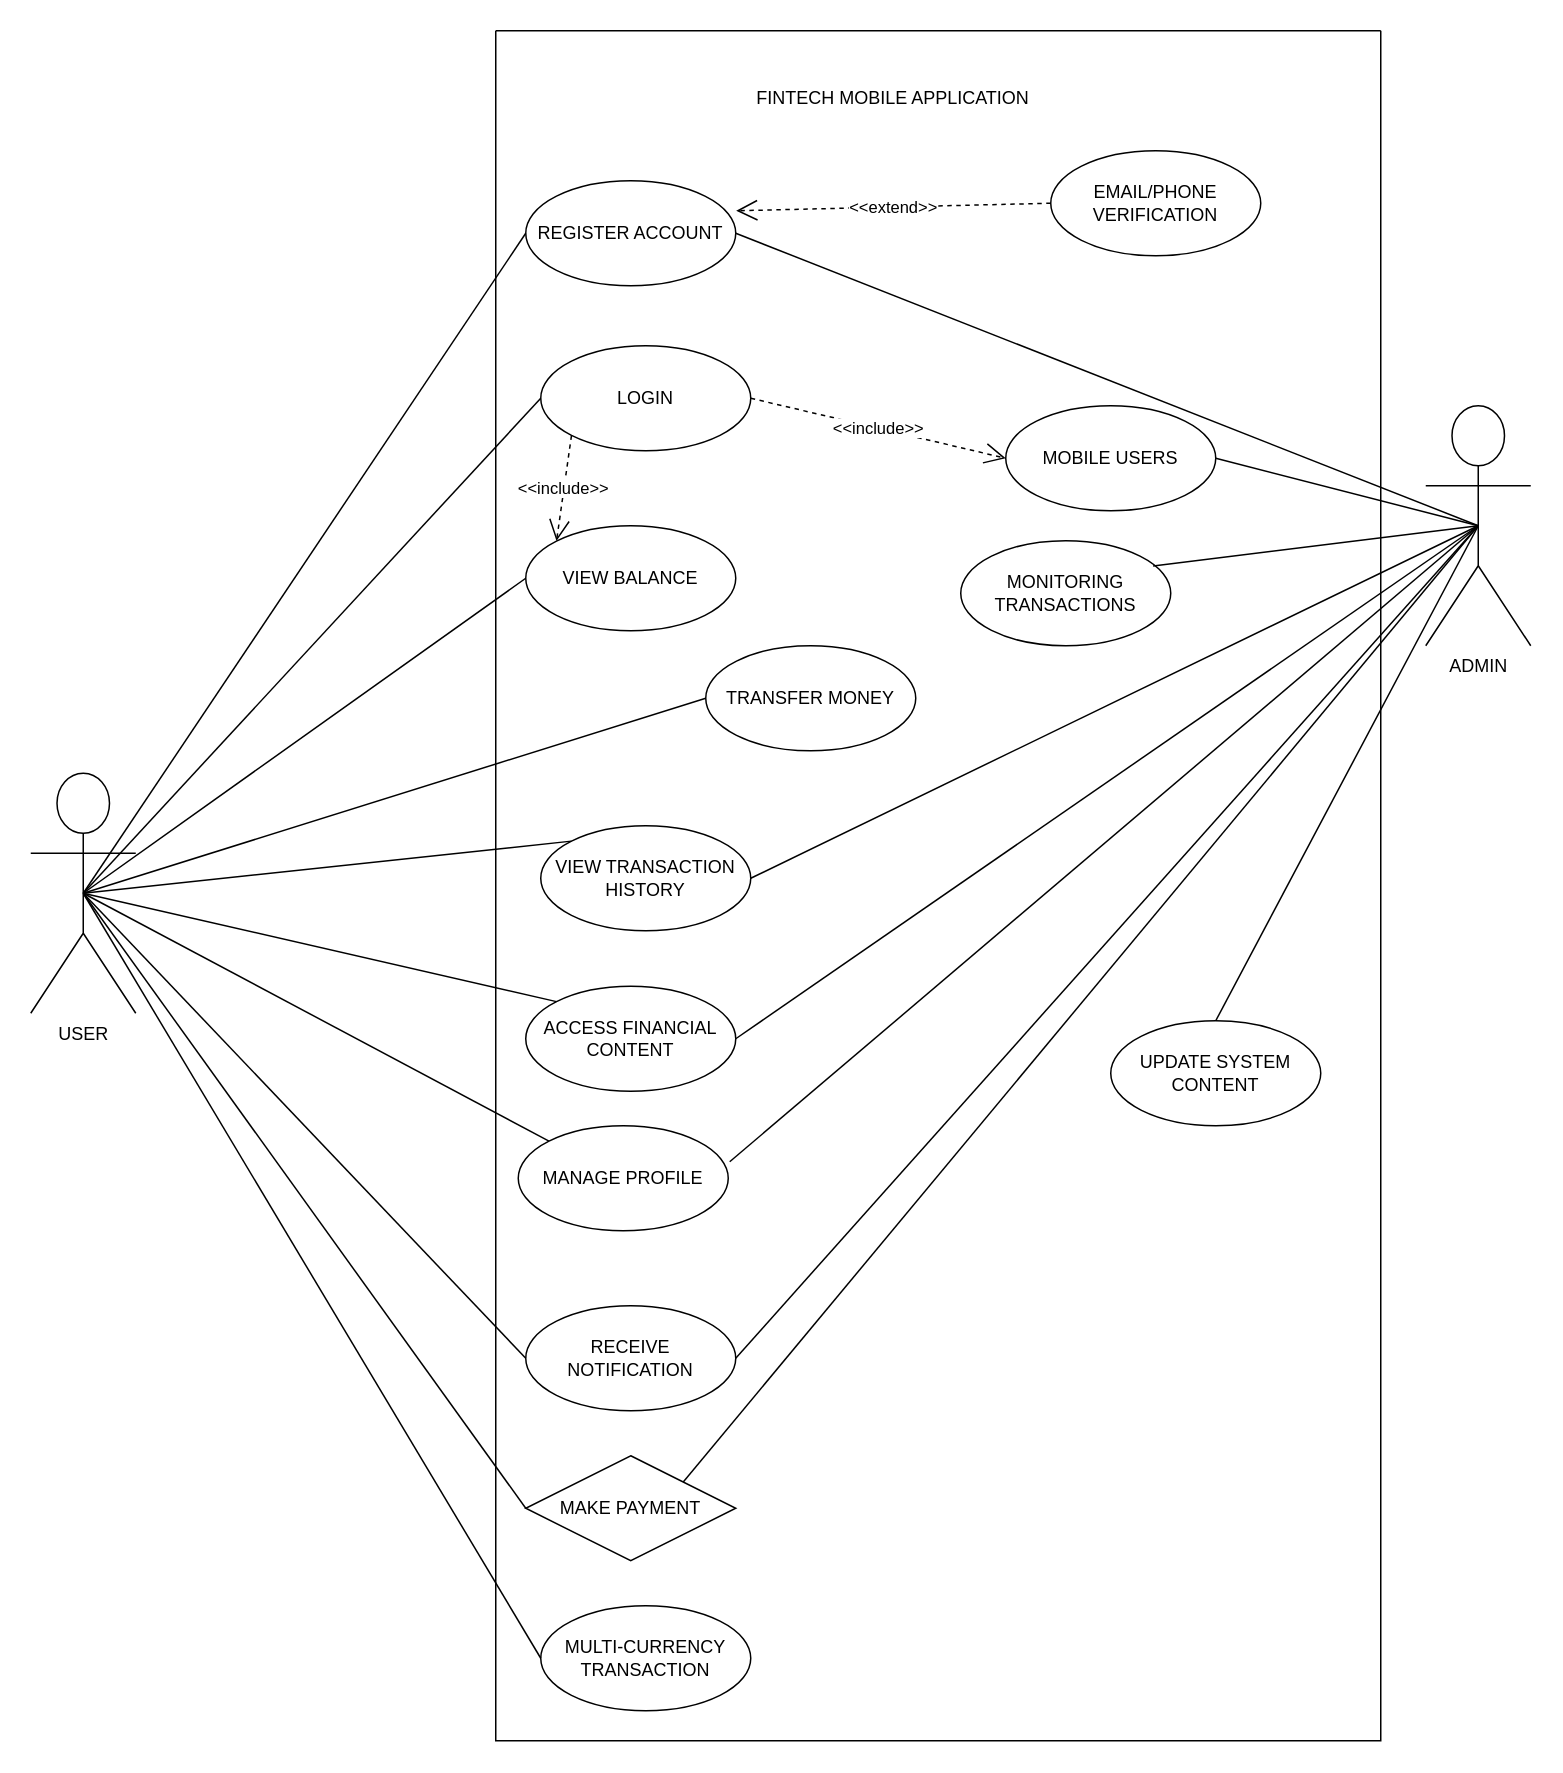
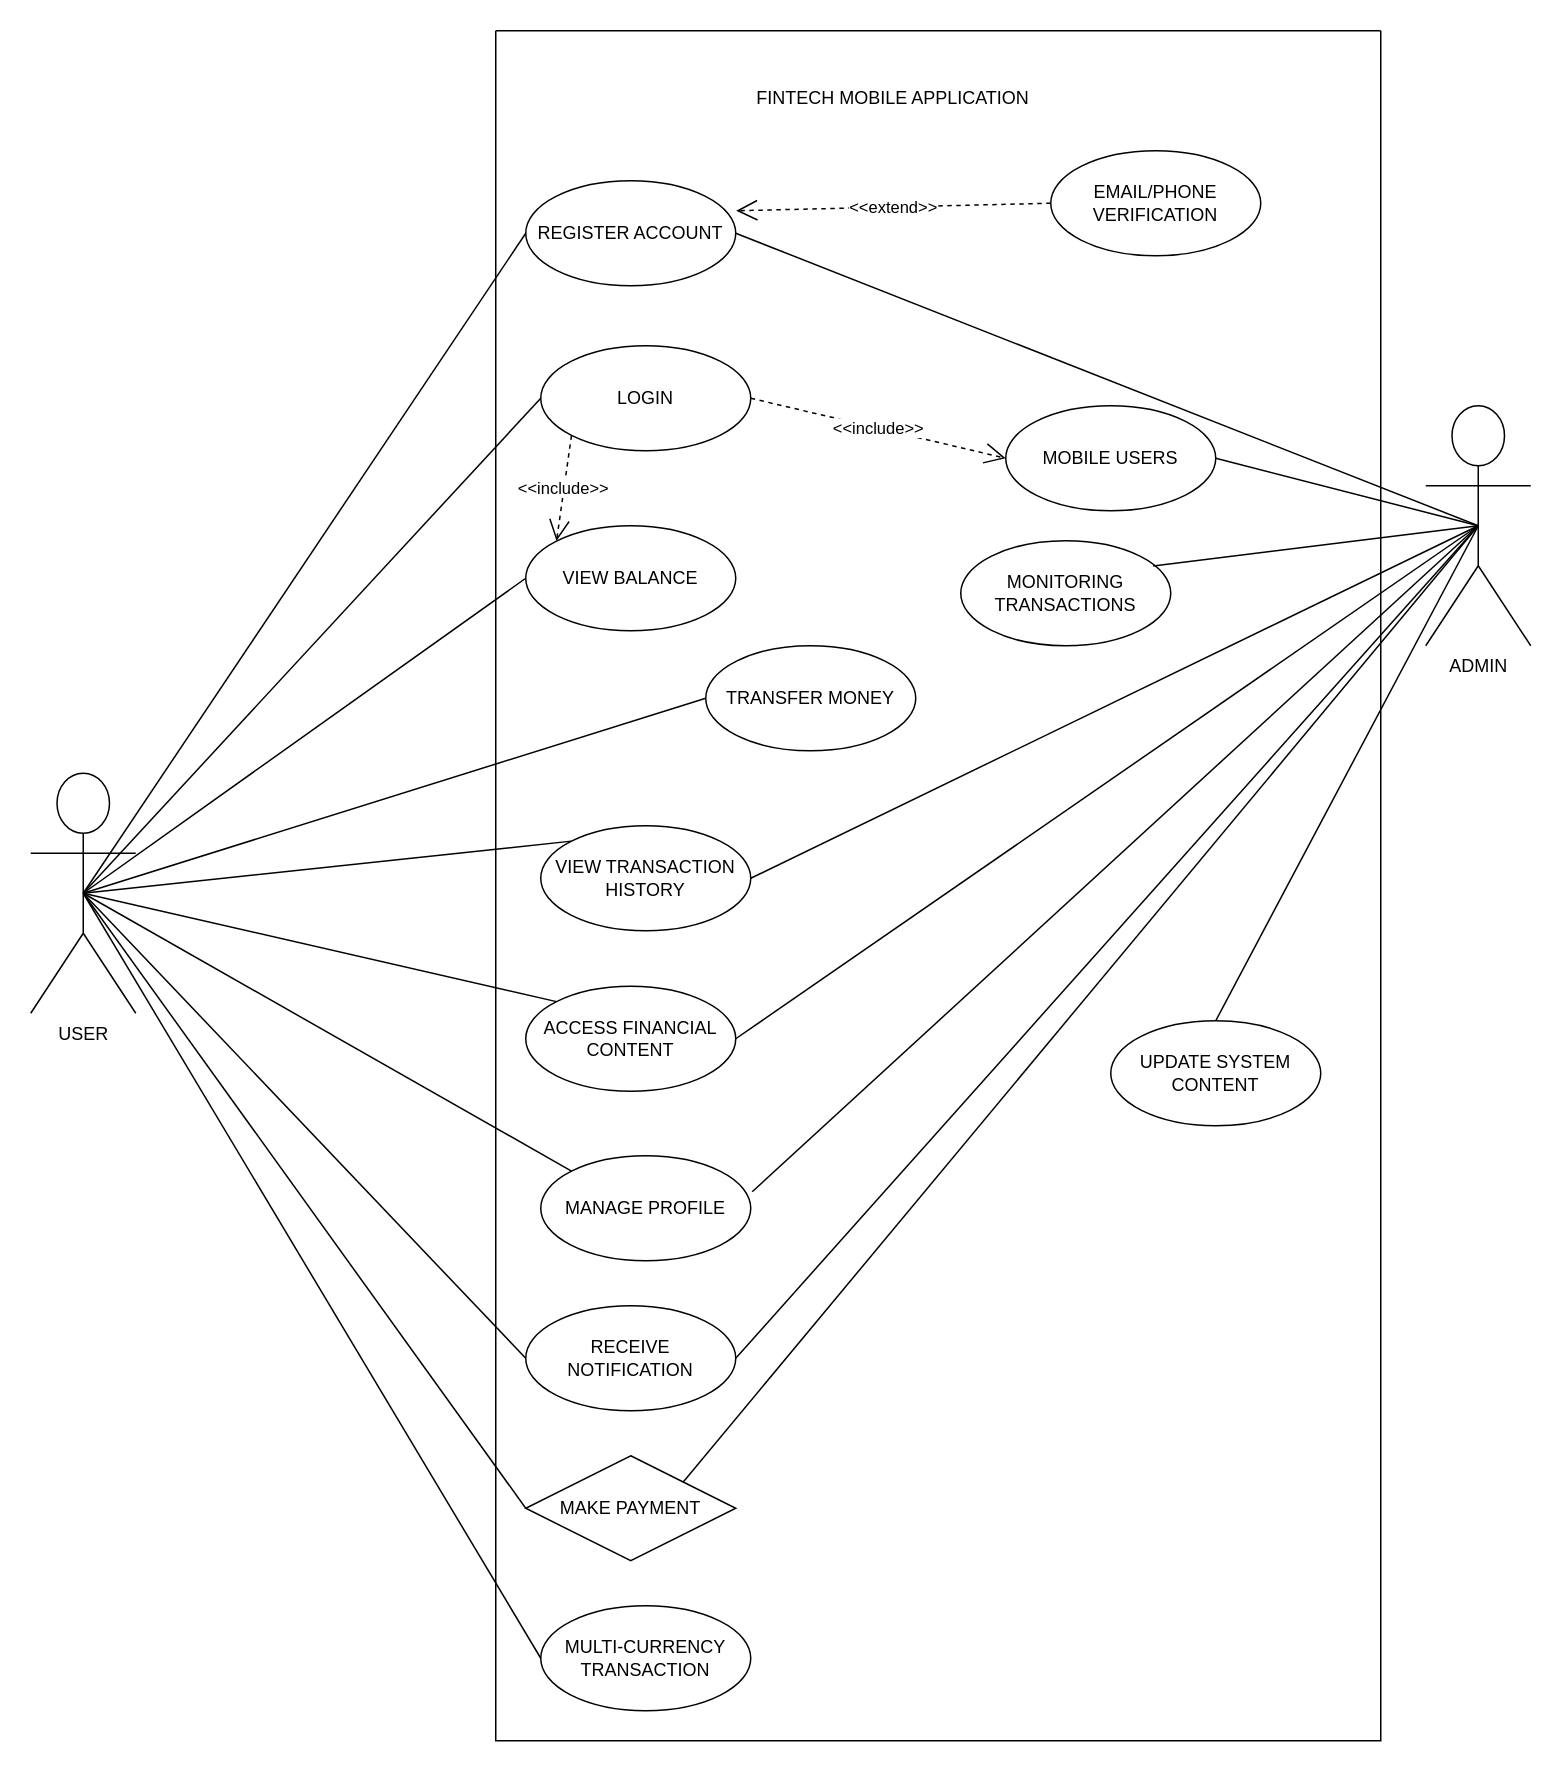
  <mxCell id="0" />
  <mxCell id="1" parent="0" />
  <mxCell id="2" value="" style="swimlane;startSize=0;" vertex="1" parent="1"><mxGeometry x="330" y="20" width="590" height="1140" as="geometry" /></mxCell>
  <mxCell id="3" value="REGISTER ACCOUNT" style="ellipse;whiteSpace=wrap;html=1;" vertex="1" parent="2"><mxGeometry x="20" y="100" width="140" height="70" as="geometry" /></mxCell>
  <mxCell id="4" value="LOGIN" style="ellipse;whiteSpace=wrap;html=1;" vertex="1" parent="2"><mxGeometry x="30" y="210" width="140" height="70" as="geometry" /></mxCell>
  <mxCell id="5" value="VIEW BALANCE" style="ellipse;whiteSpace=wrap;html=1;" vertex="1" parent="2"><mxGeometry x="20" y="330" width="140" height="70" as="geometry" /></mxCell>
  <mxCell id="6" value="TRANSFER MONEY" style="ellipse;whiteSpace=wrap;html=1;" vertex="1" parent="2"><mxGeometry x="140" y="410" width="140" height="70" as="geometry" /></mxCell>
  <mxCell id="7" value="VIEW TRANSACTION HISTORY" style="ellipse;whiteSpace=wrap;html=1;" vertex="1" parent="2"><mxGeometry x="30" y="530" width="140" height="70" as="geometry" /></mxCell>
  <mxCell id="8" value="ACCESS FINANCIAL CONTENT" style="ellipse;whiteSpace=wrap;html=1;" vertex="1" parent="2"><mxGeometry x="20" y="637" width="140" height="70" as="geometry" /></mxCell>
- <mxCell id="9" value="MANAGE PROFILE" style="ellipse;whiteSpace=wrap;html=1;" vertex="1" parent="2"><mxGeometry x="15" y="730" width="140" height="70" as="geometry" /></mxCell>
+ <mxCell id="9" value="MANAGE PROFILE" style="ellipse;whiteSpace=wrap;html=1;" vertex="1" parent="2"><mxGeometry x="30" y="750" width="140" height="70" as="geometry" /></mxCell>
  <mxCell id="10" value="RECEIVE NOTIFICATION" style="ellipse;whiteSpace=wrap;html=1;" vertex="1" parent="2"><mxGeometry x="20" y="850" width="140" height="70" as="geometry" /></mxCell>
  <mxCell id="11" value="MAKE PAYMENT" style="rhombus;whiteSpace=wrap;html=1;" vertex="1" parent="2"><mxGeometry x="20" y="950" width="140" height="70" as="geometry" /></mxCell>
  <mxCell id="12" value="MULTI-CURRENCY TRANSACTION" style="ellipse;whiteSpace=wrap;html=1;" vertex="1" parent="2"><mxGeometry x="30" y="1050" width="140" height="70" as="geometry" /></mxCell>
  <mxCell id="13" value="MOBILE USERS" style="ellipse;whiteSpace=wrap;html=1;" vertex="1" parent="2"><mxGeometry x="340" y="250" width="140" height="70" as="geometry" /></mxCell>
  <mxCell id="14" value="MONITORING TRANSACTIONS" style="ellipse;whiteSpace=wrap;html=1;" vertex="1" parent="2"><mxGeometry x="310" y="340" width="140" height="70" as="geometry" /></mxCell>
  <mxCell id="15" value="UPDATE SYSTEM CONTENT" style="ellipse;whiteSpace=wrap;html=1;" vertex="1" parent="2"><mxGeometry x="410" y="660" width="140" height="70" as="geometry" /></mxCell>
  <mxCell id="16" value="FINTECH MOBILE APPLICATION" style="text;html=1;align=center;verticalAlign=middle;whiteSpace=wrap;rounded=0;" vertex="1" parent="2"><mxGeometry x="100" y="30" width="330" height="30" as="geometry" /></mxCell>
  <mxCell id="17" value="&amp;lt;&amp;lt;include&amp;gt;&amp;gt;" style="endArrow=open;endSize=12;dashed=1;html=1;rounded=0;entryX=0;entryY=0.5;entryDx=0;entryDy=0;exitX=1;exitY=0.5;exitDx=0;exitDy=0;" edge="1" parent="2" source="4" target="13"><mxGeometry width="160" relative="1" as="geometry"><mxPoint x="-90" y="560" as="sourcePoint" /><mxPoint x="70" y="560" as="targetPoint" /></mxGeometry></mxCell>
  <mxCell id="18" value="&amp;lt;&amp;lt;include&amp;gt;&amp;gt;" style="endArrow=open;endSize=12;dashed=1;html=1;rounded=0;entryX=0;entryY=0;entryDx=0;entryDy=0;exitX=0;exitY=1;exitDx=0;exitDy=0;" edge="1" parent="2" source="4" target="5"><mxGeometry width="160" relative="1" as="geometry"><mxPoint x="-90" y="560" as="sourcePoint" /><mxPoint x="70" y="560" as="targetPoint" /></mxGeometry></mxCell>
  <mxCell id="19" value="EMAIL/PHONE VERIFICATION" style="ellipse;whiteSpace=wrap;html=1;" vertex="1" parent="2"><mxGeometry x="370" y="80" width="140" height="70" as="geometry" /></mxCell>
  <mxCell id="20" value="&amp;lt;&amp;lt;extend&amp;gt;&amp;gt;" style="endArrow=open;endSize=12;dashed=1;html=1;rounded=0;entryX=1.002;entryY=0.286;entryDx=0;entryDy=0;entryPerimeter=0;exitX=0;exitY=0.5;exitDx=0;exitDy=0;" edge="1" parent="2" source="19" target="3"><mxGeometry width="160" relative="1" as="geometry"><mxPoint x="-90" y="560" as="sourcePoint" /><mxPoint x="70" y="560" as="targetPoint" /></mxGeometry></mxCell>
  <mxCell id="21" value="USER" style="shape=umlActor;verticalLabelPosition=bottom;verticalAlign=top;html=1;" vertex="1" parent="1"><mxGeometry x="20" y="515" width="70" height="160" as="geometry" /></mxCell>
  <mxCell id="22" value="ADMIN" style="shape=umlActor;verticalLabelPosition=bottom;verticalAlign=top;html=1;" vertex="1" parent="1"><mxGeometry x="950" y="270" width="70" height="160" as="geometry" /></mxCell>
  <mxCell id="23" value="" style="endArrow=none;html=1;rounded=0;exitX=0.5;exitY=0.5;exitDx=0;exitDy=0;exitPerimeter=0;entryX=0;entryY=0.5;entryDx=0;entryDy=0;" edge="1" parent="1" source="21" target="3"><mxGeometry relative="1" as="geometry"><mxPoint x="440" y="670" as="sourcePoint" /><mxPoint x="600" y="670" as="targetPoint" /></mxGeometry></mxCell>
  <mxCell id="24" value="" style="endArrow=none;html=1;rounded=0;exitX=0.5;exitY=0.5;exitDx=0;exitDy=0;exitPerimeter=0;entryX=0;entryY=0.5;entryDx=0;entryDy=0;" edge="1" parent="1" source="21" target="4"><mxGeometry relative="1" as="geometry"><mxPoint x="440" y="670" as="sourcePoint" /><mxPoint x="600" y="670" as="targetPoint" /></mxGeometry></mxCell>
  <mxCell id="25" value="" style="endArrow=none;html=1;rounded=0;exitX=0.5;exitY=0.5;exitDx=0;exitDy=0;exitPerimeter=0;entryX=0;entryY=0.5;entryDx=0;entryDy=0;" edge="1" parent="1" source="21" target="6"><mxGeometry relative="1" as="geometry"><mxPoint x="440" y="670" as="sourcePoint" /><mxPoint x="600" y="670" as="targetPoint" /></mxGeometry></mxCell>
  <mxCell id="26" value="" style="endArrow=none;html=1;rounded=0;exitX=0.5;exitY=0.5;exitDx=0;exitDy=0;exitPerimeter=0;entryX=0;entryY=0.5;entryDx=0;entryDy=0;" edge="1" parent="1" source="21" target="5"><mxGeometry relative="1" as="geometry"><mxPoint x="440" y="670" as="sourcePoint" /><mxPoint x="600" y="670" as="targetPoint" /></mxGeometry></mxCell>
  <mxCell id="27" value="" style="endArrow=none;html=1;rounded=0;exitX=0.5;exitY=0.5;exitDx=0;exitDy=0;exitPerimeter=0;entryX=0;entryY=0;entryDx=0;entryDy=0;" edge="1" parent="1" source="21" target="7"><mxGeometry relative="1" as="geometry"><mxPoint x="440" y="670" as="sourcePoint" /><mxPoint x="270" y="590" as="targetPoint" /></mxGeometry></mxCell>
  <mxCell id="28" value="" style="endArrow=none;html=1;rounded=0;exitX=0.5;exitY=0.5;exitDx=0;exitDy=0;exitPerimeter=0;entryX=0;entryY=0;entryDx=0;entryDy=0;" edge="1" parent="1" source="21" target="8"><mxGeometry relative="1" as="geometry"><mxPoint x="190" y="650" as="sourcePoint" /><mxPoint x="350" y="650" as="targetPoint" /></mxGeometry></mxCell>
  <mxCell id="29" value="" style="endArrow=none;html=1;rounded=0;exitX=0.5;exitY=0.5;exitDx=0;exitDy=0;exitPerimeter=0;entryX=0;entryY=0;entryDx=0;entryDy=0;" edge="1" parent="1" source="21" target="9"><mxGeometry relative="1" as="geometry"><mxPoint x="190" y="650" as="sourcePoint" /><mxPoint x="350" y="650" as="targetPoint" /></mxGeometry></mxCell>
  <mxCell id="30" value="" style="endArrow=none;html=1;rounded=0;exitX=0.5;exitY=0.5;exitDx=0;exitDy=0;exitPerimeter=0;entryX=0;entryY=0.5;entryDx=0;entryDy=0;" edge="1" parent="1" source="21" target="10"><mxGeometry relative="1" as="geometry"><mxPoint x="230" y="820" as="sourcePoint" /><mxPoint x="390" y="820" as="targetPoint" /></mxGeometry></mxCell>
  <mxCell id="31" value="" style="endArrow=none;html=1;rounded=0;exitX=0.5;exitY=0.5;exitDx=0;exitDy=0;exitPerimeter=0;entryX=0;entryY=0.5;entryDx=0;entryDy=0;" edge="1" parent="1" source="21" target="11"><mxGeometry relative="1" as="geometry"><mxPoint x="230" y="820" as="sourcePoint" /><mxPoint x="390" y="820" as="targetPoint" /></mxGeometry></mxCell>
  <mxCell id="32" value="" style="endArrow=none;html=1;rounded=0;entryX=0;entryY=0.5;entryDx=0;entryDy=0;exitX=0.5;exitY=0.5;exitDx=0;exitDy=0;exitPerimeter=0;" edge="1" parent="1" source="21" target="12"><mxGeometry relative="1" as="geometry"><mxPoint x="230" y="820" as="sourcePoint" /><mxPoint x="390" y="820" as="targetPoint" /></mxGeometry></mxCell>
  <mxCell id="33" value="" style="endArrow=none;html=1;rounded=0;entryX=0.5;entryY=0.5;entryDx=0;entryDy=0;entryPerimeter=0;exitX=1;exitY=0.5;exitDx=0;exitDy=0;" edge="1" parent="1" source="13" target="22"><mxGeometry relative="1" as="geometry"><mxPoint x="390" y="630" as="sourcePoint" /><mxPoint x="550" y="630" as="targetPoint" /></mxGeometry></mxCell>
  <mxCell id="34" value="" style="endArrow=none;html=1;rounded=0;entryX=0.5;entryY=0.5;entryDx=0;entryDy=0;entryPerimeter=0;exitX=0.916;exitY=0.241;exitDx=0;exitDy=0;exitPerimeter=0;" edge="1" parent="1" source="14" target="22"><mxGeometry relative="1" as="geometry"><mxPoint x="390" y="630" as="sourcePoint" /><mxPoint x="550" y="630" as="targetPoint" /></mxGeometry></mxCell>
  <mxCell id="35" value="" style="endArrow=none;html=1;rounded=0;entryX=0.5;entryY=0.5;entryDx=0;entryDy=0;entryPerimeter=0;exitX=0.5;exitY=0;exitDx=0;exitDy=0;" edge="1" parent="1" source="15" target="22"><mxGeometry relative="1" as="geometry"><mxPoint x="390" y="630" as="sourcePoint" /><mxPoint x="550" y="630" as="targetPoint" /></mxGeometry></mxCell>
  <mxCell id="36" value="" style="endArrow=none;html=1;rounded=0;entryX=0.5;entryY=0.5;entryDx=0;entryDy=0;entryPerimeter=0;exitX=1;exitY=0.5;exitDx=0;exitDy=0;" edge="1" parent="1" source="3" target="22"><mxGeometry relative="1" as="geometry"><mxPoint x="240" y="580" as="sourcePoint" /><mxPoint x="970" y="350" as="targetPoint" /></mxGeometry></mxCell>
  <mxCell id="37" value="" style="endArrow=none;html=1;rounded=0;entryX=0.5;entryY=0.5;entryDx=0;entryDy=0;entryPerimeter=0;exitX=1;exitY=0.5;exitDx=0;exitDy=0;" edge="1" parent="1" source="7" target="22"><mxGeometry relative="1" as="geometry"><mxPoint x="240" y="580" as="sourcePoint" /><mxPoint x="400" y="580" as="targetPoint" /></mxGeometry></mxCell>
  <mxCell id="38" value="" style="endArrow=none;html=1;rounded=0;entryX=0.5;entryY=0.5;entryDx=0;entryDy=0;entryPerimeter=0;exitX=1;exitY=0.5;exitDx=0;exitDy=0;" edge="1" parent="1" source="8" target="22"><mxGeometry relative="1" as="geometry"><mxPoint x="240" y="580" as="sourcePoint" /><mxPoint x="400" y="580" as="targetPoint" /></mxGeometry></mxCell>
  <mxCell id="39" value="" style="endArrow=none;html=1;rounded=0;entryX=0.5;entryY=0.5;entryDx=0;entryDy=0;entryPerimeter=0;exitX=1.007;exitY=0.343;exitDx=0;exitDy=0;exitPerimeter=0;" edge="1" parent="1" source="9" target="22"><mxGeometry relative="1" as="geometry"><mxPoint x="240" y="580" as="sourcePoint" /><mxPoint x="400" y="580" as="targetPoint" /></mxGeometry></mxCell>
  <mxCell id="40" value="" style="endArrow=none;html=1;rounded=0;entryX=0.5;entryY=0.5;entryDx=0;entryDy=0;entryPerimeter=0;exitX=1;exitY=0.5;exitDx=0;exitDy=0;" edge="1" parent="1" source="10" target="22"><mxGeometry relative="1" as="geometry"><mxPoint x="240" y="580" as="sourcePoint" /><mxPoint x="400" y="580" as="targetPoint" /></mxGeometry></mxCell>
  <mxCell id="41" value="" style="endArrow=none;html=1;rounded=0;entryX=0.5;entryY=0.5;entryDx=0;entryDy=0;entryPerimeter=0;exitX=1;exitY=0;exitDx=0;exitDy=0;" edge="1" parent="1" source="11" target="22"><mxGeometry relative="1" as="geometry"><mxPoint x="240" y="580" as="sourcePoint" /><mxPoint x="400" y="580" as="targetPoint" /></mxGeometry></mxCell>
